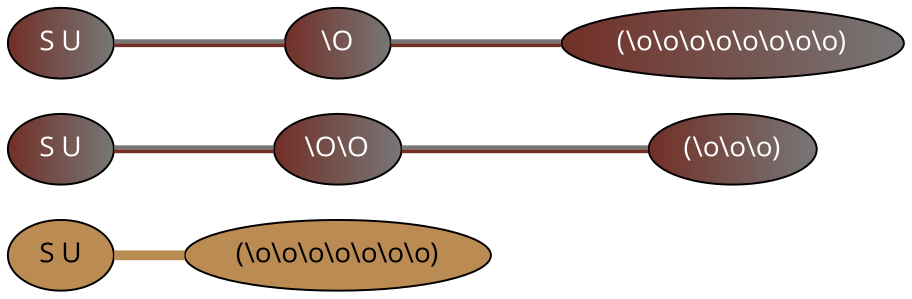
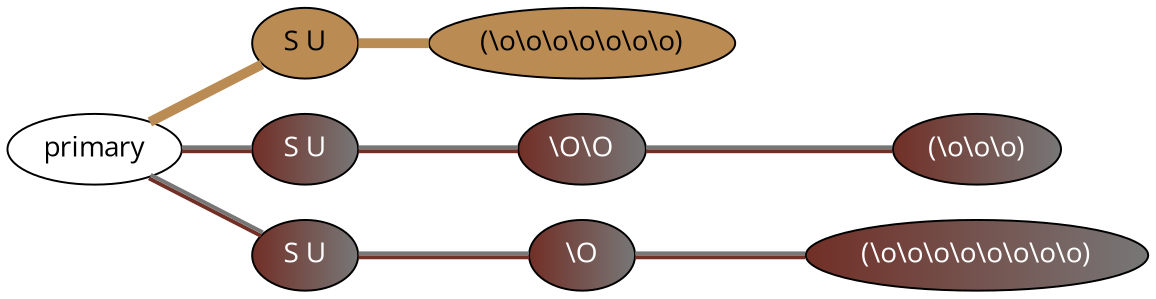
  graph {
    rankdir=LR
    fontname="Open Sans"
    node [fillcolor="#712F26:#777777" fontcolor="#ffffff" qtype=knot_node style=filled fontname="Open Sans" knot_spin=Z]
    edge [color="#712F26:#777777" penwidth=2 qtype=knot_link fontname="Open Sans"]
    n1 [fillcolor="#BB8B54" fontcolor="#000000" label="S U" pendant_attach=U pendant_colors="#BB8B54" pendant_length=43.5 pendant_ply=S qtype=pendant_node knot_spin=""]
    n2 [fillcolor="#BB8B54" fontcolor="#000000" knot_position=16.0 knot_type=L knot_value=7 label="(\\o\\o\\o\\o\\o\\o\\o)"]
+   primary [fillcolor="" fontcolor="" qtype="" style="" knot_spin=""]
    n4 [label="S U" pendant_attach=U pendant_colors="#712F26:#777777" pendant_length=36.0 pendant_ply=S qtype=pendant_node knot_spin=""]
    n5 [label="S U" pendant_attach=U pendant_colors="#712F26:#777777" pendant_length=24.5 pendant_ply=S qtype=pendant_node knot_spin=""]
    n6 [knot_position=9.5 knot_type=S knot_value=2 label="\\O\\O"]
    n7 [knot_position=19.0 knot_type=L knot_value=3 label="(\\o\\o\\o)"]
    n8 [knot_position=9.5 knot_type=S knot_value=1 label="\\O"]
    n9 [knot_position=18.5 knot_type=L knot_value=8 label="(\\o\\o\\o\\o\\o\\o\\o\\o)"]
    n1 -- n2 [color="#BB8B54" penwidth=5]
+   primary -- n1 [color="#BB8B54" penwidth=5 qtype=pendant_link]
+   primary -- n4 [qtype=pendant_link]
+   primary -- n5 [qtype=pendant_link]
    n4 -- n6
    n5 -- n8
    n6 -- n7
    n8 -- n9
  }
